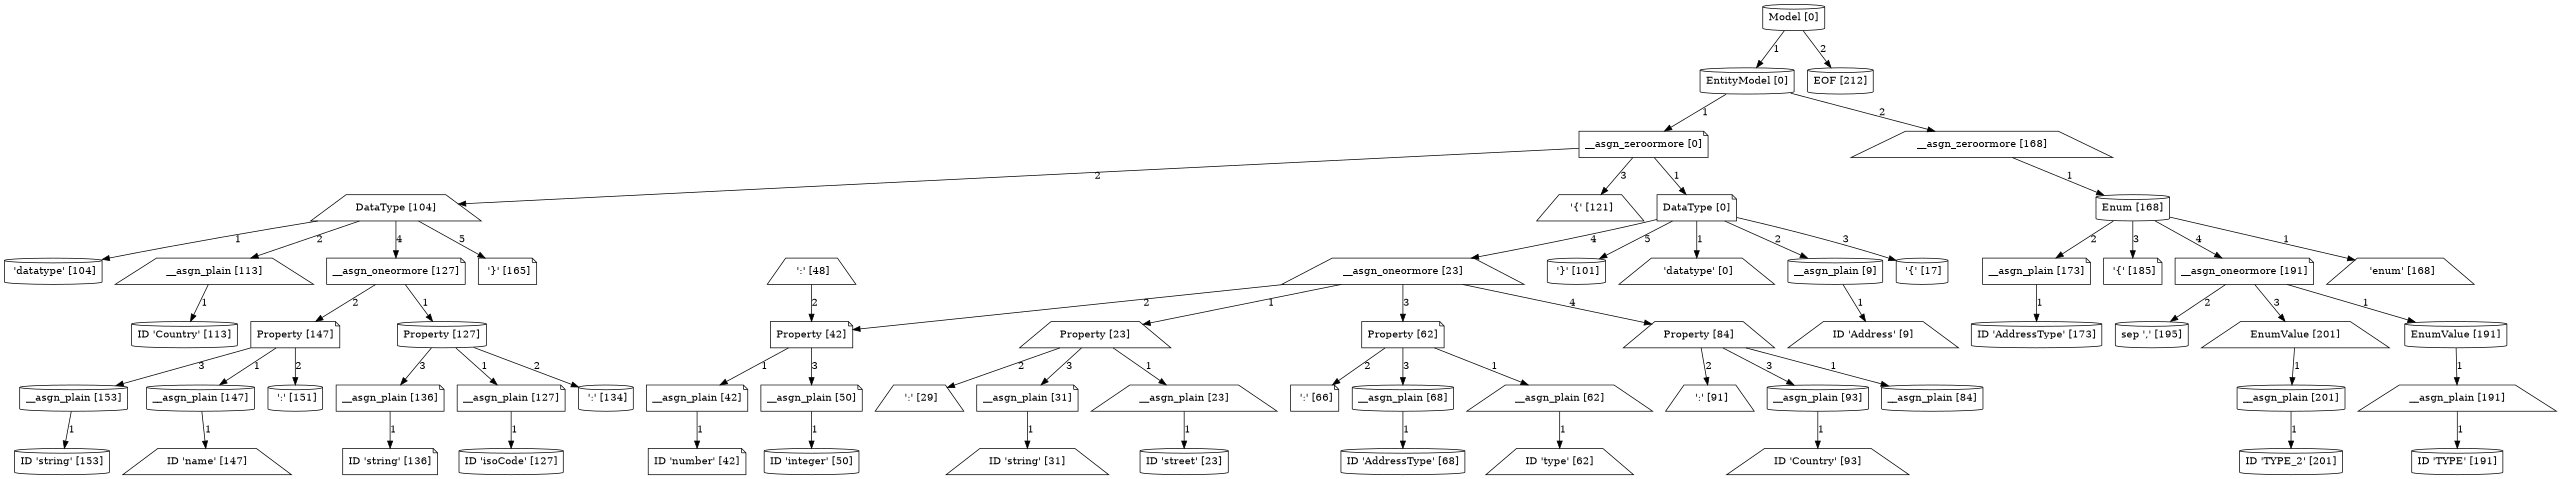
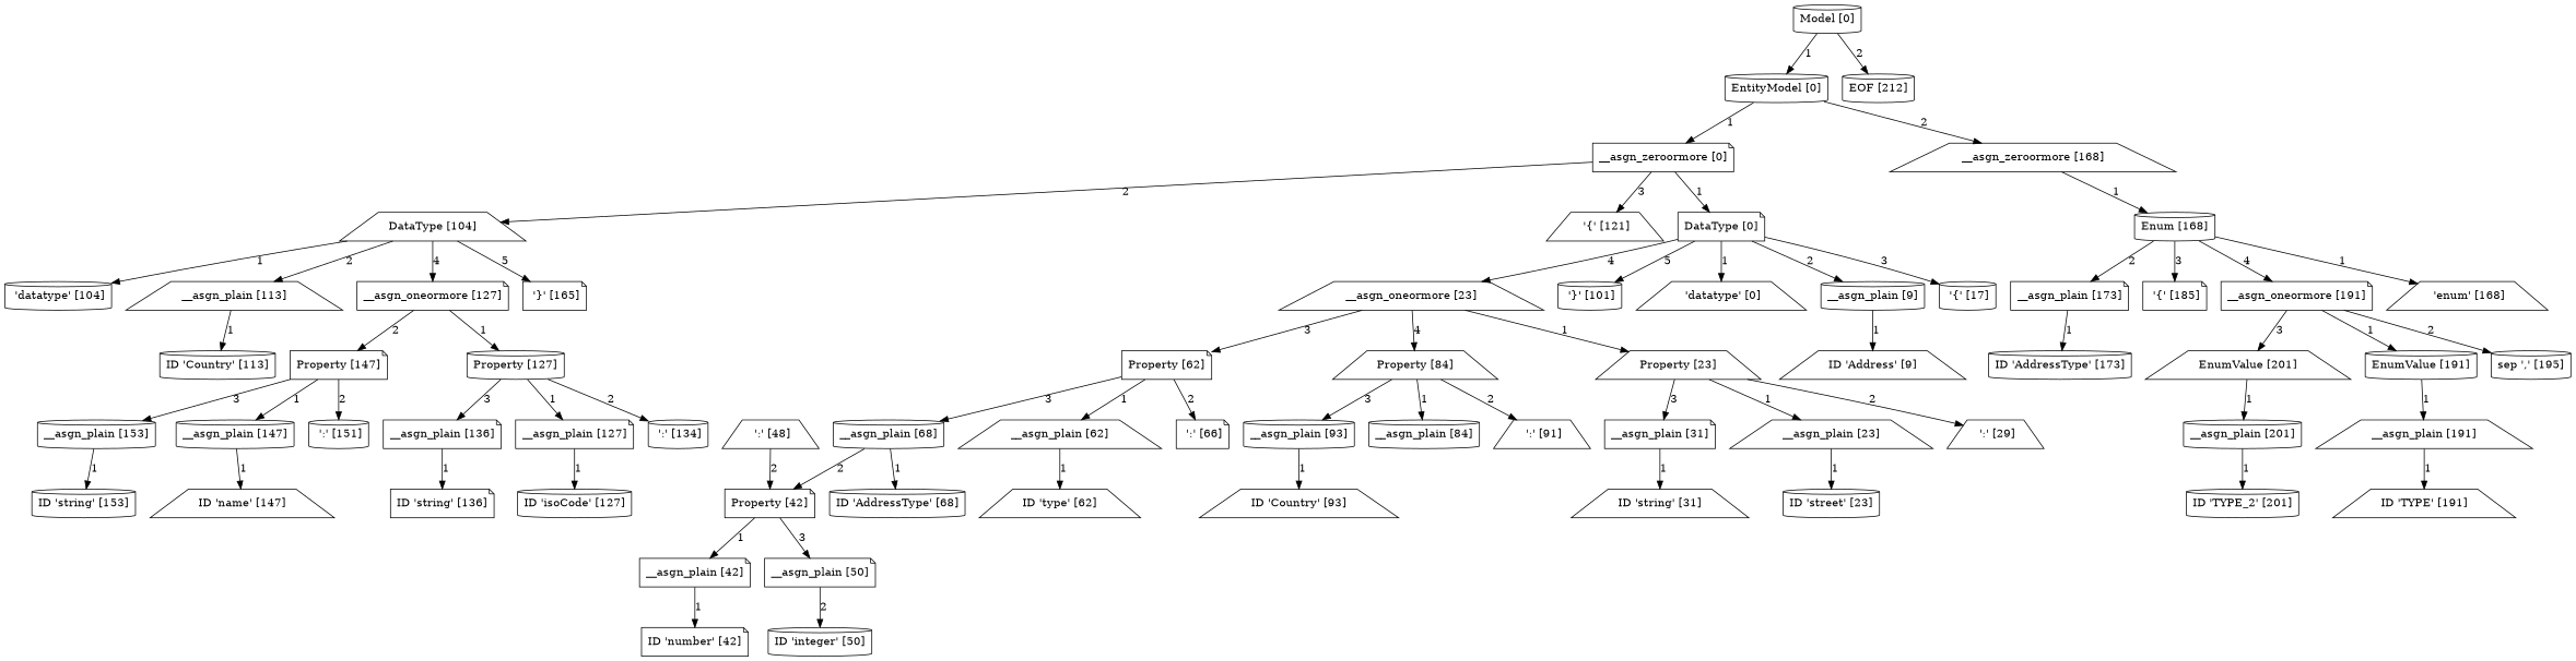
  digraph {
    node [shape=cylinder]
    n1 [label="Model [0]"]
    n2 [label="EntityModel [0]"]
    n3 [label="EOF [212]"]
    n4 [label="__asgn_zeroormore [0]" shape=note]
    n5 [label="__asgn_zeroormore [168]" shape=trapezium]
    n6 [label="DataType [0]" shape=note]
    n7 [label="DataType [104]" shape=trapezium]
    n8 [label=" '{' [121]" shape=trapezium]
    n9 [label="Enum [168]"]
    n10 [label=" 'datatype' [0]" shape=trapezium]
    n11 [label="__asgn_plain [9]"]
    n12 [label=" '{' [17]"]
    n13 [label="__asgn_oneormore [23]" shape=trapezium]
    n14 [label=" '}' [101]"]
    n15 [label=" 'datatype' [104]"]
    n16 [label="__asgn_plain [113]" shape=trapezium]
    n17 [label="__asgn_oneormore [127]" shape=note]
    n18 [label=" '}' [165]" shape=note]
    n19 [label="ID 'Address' [9]" shape=trapezium]
    n20 [label="Property [23]" shape=trapezium]
    n21 [label="Property [42]" shape=note]
    n22 [label="Property [62]" shape=note]
    n23 [label="Property [84]" shape=trapezium]
    n24 [label="__asgn_plain [23]" shape=trapezium]
    n25 [label=" ':' [29]" shape=trapezium]
    n26 [label="__asgn_plain [31]" shape=note]
    n27 [label="__asgn_plain [42]" shape=note]
    n28 [label="__asgn_plain [50]" shape=note]
    n29 [label="__asgn_plain [62]" shape=trapezium]
    n30 [label=" ':' [66]" shape=note]
    n31 [label="__asgn_plain [68]"]
    n32 [label="__asgn_plain [84]"]
    n33 [label=" ':' [91]" shape=trapezium]
    n34 [label="__asgn_plain [93]"]
    n35 [label="ID 'street' [23]"]
    n36 [label="ID 'string' [31]" shape=trapezium]
    n37 [label="ID 'number' [42]" shape=note]
    n38 [label=" ':' [48]" shape=trapezium]
    n39 [label="ID 'integer' [50]"]
    n40 [label="ID 'type' [62]" shape=trapezium]
    n41 [label="ID 'AddressType' [68]"]
    n42 [label="ID 'Country' [93]" shape=trapezium]
    n43 [label="ID 'Country' [113]"]
    n44 [label="Property [127]"]
    n45 [label="Property [147]" shape=note]
    n46 [label="__asgn_plain [127]" shape=note]
    n47 [label=" ':' [134]"]
    n48 [label="__asgn_plain [136]" shape=note]
    n49 [label="__asgn_plain [147]"]
    n50 [label=" ':' [151]"]
    n51 [label="__asgn_plain [153]"]
    n52 [label="ID 'isoCode' [127]"]
    n53 [label="ID 'string' [136]" shape=note]
    n54 [label="ID 'name' [147]" shape=trapezium]
    n55 [label="ID 'string' [153]"]
    n56 [label=" 'enum' [168]" shape=trapezium]
    n57 [label="__asgn_plain [173]" shape=note]
    n58 [label=" '{' [185]" shape=note]
    n59 [label="__asgn_oneormore [191]" shape=note]
    n60 [label="ID 'AddressType' [173]"]
    n61 [label="EnumValue [191]"]
    n62 [label="sep ',' [195]"]
    n63 [label="EnumValue [201]" shape=trapezium]
    n64 [label="__asgn_plain [191]" shape=trapezium]
    n65 [label="__asgn_plain [201]"]
-   n66 [label="ID 'TYPE' [191]"]
+   n66 [label="ID 'TYPE' [191]" shape=trapezium]
    n67 [label="ID 'TYPE_2' [201]"]
    n1 -> n2 [label=1]
    n1 -> n3 [label=2]
    n2 -> n4 [label=1]
    n2 -> n5 [label=2]
    n4 -> n6 [label=1]
    n4 -> n7 [label=2]
    n4 -> n8 [label=3]
    n5 -> n9 [label=1]
    n6 -> n10 [label=1]
    n6 -> n11 [label=2]
    n6 -> n12 [label=3]
    n6 -> n13 [label=4]
    n6 -> n14 [label=5]
    n7 -> n15 [label=1]
    n7 -> n16 [label=2]
    n7 -> n17 [label=4]
    n7 -> n18 [label=5]
    n9 -> n56 [label=1]
    n9 -> n57 [label=2]
    n9 -> n58 [label=3]
    n9 -> n59 [label=4]
    n11 -> n19 [label=1]
    n13 -> n20 [label=1]
-   n13 -> n21 [label=2]
+   n31 -> n21 [label=2]
    n13 -> n22 [label=3]
    n13 -> n23 [label=4]
    n16 -> n43 [label=1]
    n17 -> n44 [label=1]
    n17 -> n45 [label=2]
    n20 -> n24 [label=1]
    n20 -> n25 [label=2]
    n20 -> n26 [label=3]
    n21 -> n27 [label=1]
    n21 -> n28 [label=3]
    n22 -> n29 [label=1]
    n22 -> n30 [label=2]
    n22 -> n31 [label=3]
    n23 -> n32 [label=1]
    n23 -> n33 [label=2]
    n23 -> n34 [label=3]
    n24 -> n35 [label=1]
    n26 -> n36 [label=1]
    n27 -> n37 [label=1]
-   n28 -> n39 [label=1]
+   n28 -> n39 [label=2]
    n29 -> n40 [label=1]
    n31 -> n41 [label=1]
    n34 -> n42 [label=1]
    n38 -> n21 [label=2]
    n44 -> n46 [label=1]
    n44 -> n47 [label=2]
    n44 -> n48 [label=3]
    n45 -> n49 [label=1]
    n45 -> n50 [label=2]
    n45 -> n51 [label=3]
    n46 -> n52 [label=1]
    n48 -> n53 [label=1]
    n49 -> n54 [label=1]
    n51 -> n55 [label=1]
    n57 -> n60 [label=1]
    n59 -> n61 [label=1]
    n59 -> n62 [label=2]
    n59 -> n63 [label=3]
    n61 -> n64 [label=1]
    n63 -> n65 [label=1]
    n64 -> n66 [label=1]
    n65 -> n67 [label=1]
  }
